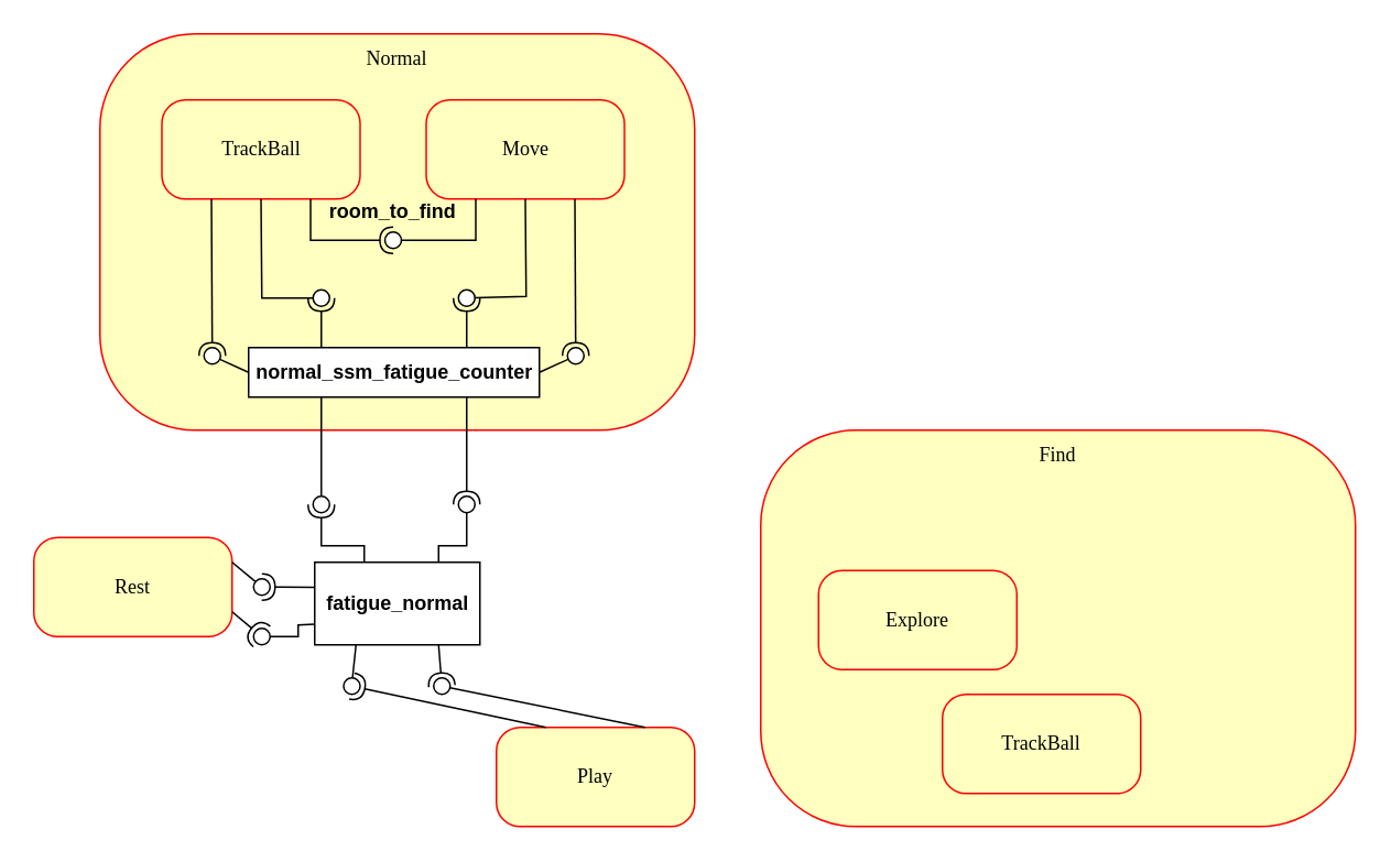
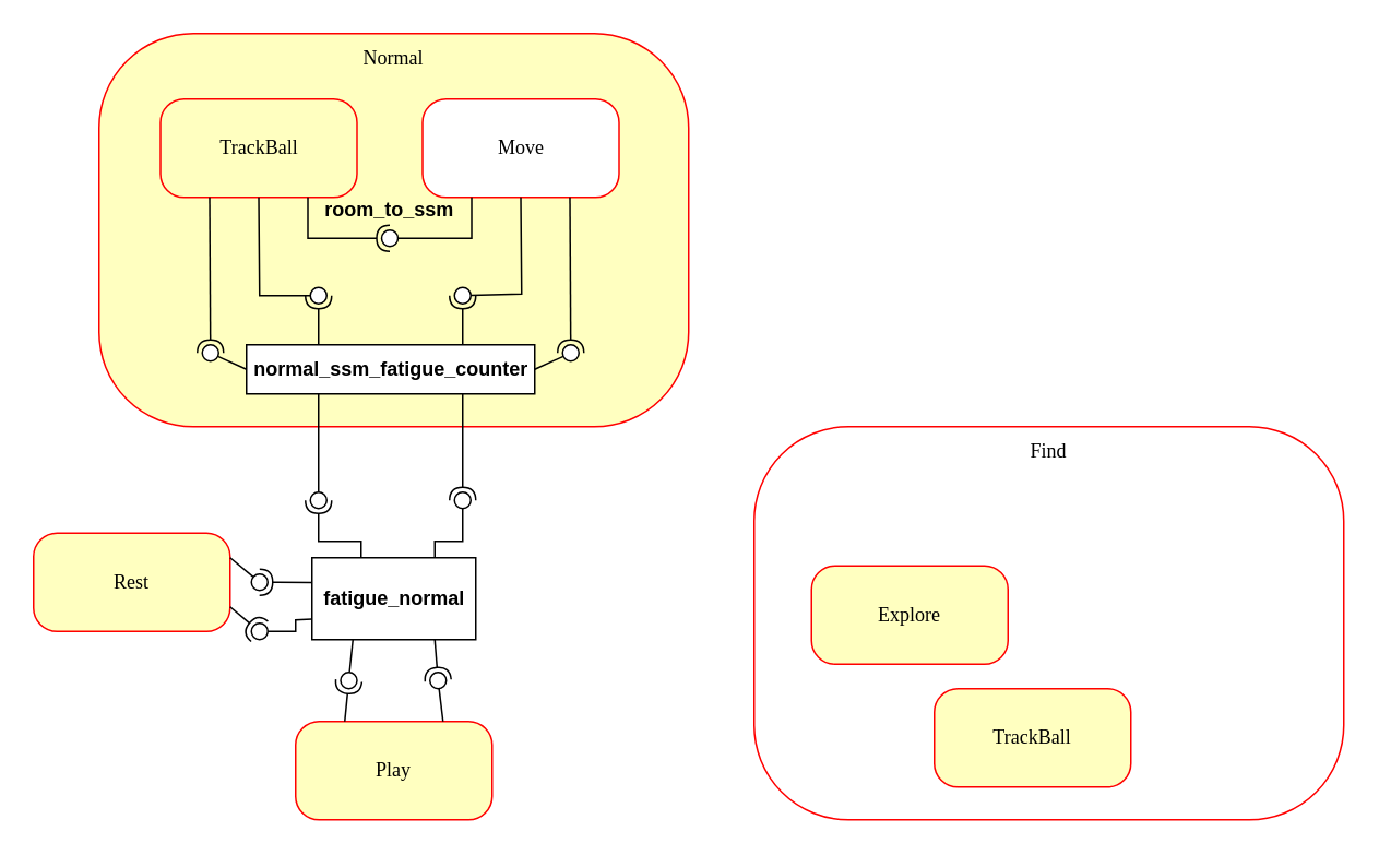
  <mxCell id="0" />
  <mxCell id="1" parent="0" />
  <mxCell id="2" value="Rest" style="rounded=1;whiteSpace=wrap;html=1;arcSize=24;fillColor=#ffffc0;strokeColor=#ff0000;shadow=0;comic=0;labelBackgroundColor=none;fontFamily=Verdana;fontSize=12;fontColor=#000000;align=center;" parent="1" vertex="1"><mxGeometry x="20" y="325" width="120" height="60" as="geometry" /></mxCell>
- <mxCell id="3" value="Play" style="rounded=1;whiteSpace=wrap;html=1;arcSize=24;fillColor=#ffffc0;strokeColor=#ff0000;shadow=0;comic=0;labelBackgroundColor=none;fontFamily=Verdana;fontSize=12;fontColor=#000000;align=center;" parent="1" vertex="1"><mxGeometry x="300" y="440" width="120" height="60" as="geometry" /></mxCell>
+ <mxCell id="3" value="Play" style="rounded=1;whiteSpace=wrap;html=1;arcSize=24;fillColor=#ffffc0;strokeColor=#ff0000;shadow=0;comic=0;labelBackgroundColor=none;fontFamily=Verdana;fontSize=12;fontColor=#000000;align=center;" parent="1" vertex="1"><mxGeometry x="180" y="440" width="120" height="60" as="geometry" /></mxCell>
  <mxCell id="4" value="Normal" style="rounded=1;whiteSpace=wrap;html=1;arcSize=24;fillColor=#ffffc0;strokeColor=#ff0000;shadow=0;comic=0;labelBackgroundColor=none;fontFamily=Verdana;fontSize=12;fontColor=#000000;align=center;spacingLeft=0;spacingBottom=210;" vertex="1" parent="1"><mxGeometry x="60" y="20" width="360" height="240" as="geometry" /></mxCell>
  <mxCell id="5" value="TrackBall" style="rounded=1;whiteSpace=wrap;html=1;arcSize=24;fillColor=#ffffc0;strokeColor=#ff0000;shadow=0;comic=0;labelBackgroundColor=none;fontFamily=Verdana;fontSize=12;fontColor=#000000;align=center;" vertex="1" parent="1"><mxGeometry x="97.5" y="60" width="120" height="60" as="geometry" /></mxCell>
- <mxCell id="6" value="Move" style="rounded=1;whiteSpace=wrap;html=1;arcSize=24;fillColor=#ffffc0;strokeColor=#ff0000;shadow=0;comic=0;labelBackgroundColor=none;fontFamily=Verdana;fontSize=12;fontColor=#000000;align=center;" vertex="1" parent="1"><mxGeometry x="257.5" y="60" width="120" height="60" as="geometry" /></mxCell>
+ <mxCell id="6" value="Move" style="rounded=1;whiteSpace=wrap;html=1;arcSize=24;fillColor=#ffffff;strokeColor=#ff0000;shadow=0;comic=0;labelBackgroundColor=none;fontFamily=Verdana;fontSize=12;fontColor=#000000;align=center;" vertex="1" parent="1"><mxGeometry x="257.5" y="60" width="120" height="60" as="geometry" /></mxCell>
  <mxCell id="7" value="" style="rounded=0;orthogonalLoop=1;jettySize=auto;html=1;endArrow=none;endFill=0;exitX=0.25;exitY=1;exitDx=0;exitDy=0;" edge="1" target="9" parent="1" source="6"><mxGeometry relative="1" as="geometry"><mxPoint x="217.5" y="140" as="sourcePoint" /><Array as="points"><mxPoint x="287.5" y="145" /></Array></mxGeometry></mxCell>
  <mxCell id="8" value="" style="rounded=0;orthogonalLoop=1;jettySize=auto;html=1;endArrow=halfCircle;endFill=0;entryX=0.5;entryY=0.5;entryDx=0;entryDy=0;endSize=6;strokeWidth=1;exitX=0.75;exitY=1;exitDx=0;exitDy=0;" edge="1" target="9" parent="1" source="5"><mxGeometry relative="1" as="geometry"><mxPoint x="257.5" y="140" as="sourcePoint" /><Array as="points"><mxPoint x="187.5" y="145" /></Array></mxGeometry></mxCell>
  <mxCell id="9" value="" style="ellipse;whiteSpace=wrap;html=1;fontFamily=Helvetica;fontSize=12;fontColor=#000000;align=center;strokeColor=#000000;fillColor=#ffffff;points=[];aspect=fixed;resizable=0;" vertex="1" parent="1"><mxGeometry x="232.5" y="140" width="10" height="10" as="geometry" /></mxCell>
- <mxCell id="10" value="room_to_find" style="text;align=center;fontStyle=1;verticalAlign=middle;spacingLeft=3;spacingRight=3;strokeColor=none;rotatable=0;points=[[0,0.5],[1,0.5]];portConstraint=eastwest;" vertex="1" parent="1"><mxGeometry x="197.5" y="114" width="80" height="26" as="geometry" /></mxCell>
+ <mxCell id="10" value="room_to_ssm" style="text;align=center;fontStyle=1;verticalAlign=middle;spacingLeft=3;spacingRight=3;strokeColor=none;rotatable=0;points=[[0,0.5],[1,0.5]];portConstraint=eastwest;" vertex="1" parent="1"><mxGeometry x="197.5" y="114" width="80" height="26" as="geometry" /></mxCell>
  <mxCell id="11" value="&lt;span style=&quot;font-weight: 700&quot;&gt;normal_ssm_fatigue_counter&lt;/span&gt;" style="html=1;" vertex="1" parent="1"><mxGeometry x="150" y="210" width="176" height="30" as="geometry" /></mxCell>
  <mxCell id="12" value="" style="rounded=0;orthogonalLoop=1;jettySize=auto;html=1;endArrow=none;endFill=0;exitX=0.5;exitY=1;exitDx=0;exitDy=0;" edge="1" target="14" parent="1" source="5"><mxGeometry relative="1" as="geometry"><mxPoint x="178" y="180" as="sourcePoint" /><Array as="points"><mxPoint x="158" y="180" /></Array></mxGeometry></mxCell>
  <mxCell id="13" value="" style="rounded=0;orthogonalLoop=1;jettySize=auto;html=1;endArrow=halfCircle;endFill=0;entryX=0.5;entryY=0.5;entryDx=0;entryDy=0;endSize=6;strokeWidth=1;exitX=0.25;exitY=0;exitDx=0;exitDy=0;" edge="1" target="14" parent="1" source="11"><mxGeometry relative="1" as="geometry"><mxPoint x="218" y="180" as="sourcePoint" /></mxGeometry></mxCell>
  <mxCell id="14" value="" style="ellipse;whiteSpace=wrap;html=1;fontFamily=Helvetica;fontSize=12;fontColor=#000000;align=center;strokeColor=#000000;fillColor=#ffffff;points=[];aspect=fixed;resizable=0;" vertex="1" parent="1"><mxGeometry x="189" y="175" width="10" height="10" as="geometry" /></mxCell>
  <mxCell id="15" value="" style="rounded=0;orthogonalLoop=1;jettySize=auto;html=1;endArrow=none;endFill=0;exitX=0;exitY=0.5;exitDx=0;exitDy=0;" edge="1" target="17" parent="1" source="11"><mxGeometry relative="1" as="geometry"><mxPoint x="98" y="215" as="sourcePoint" /></mxGeometry></mxCell>
  <mxCell id="16" value="" style="rounded=0;orthogonalLoop=1;jettySize=auto;html=1;endArrow=halfCircle;endFill=0;entryX=0.5;entryY=0.5;entryDx=0;entryDy=0;endSize=6;strokeWidth=1;exitX=0.25;exitY=1;exitDx=0;exitDy=0;" edge="1" target="17" parent="1" source="5"><mxGeometry relative="1" as="geometry"><mxPoint x="138" y="215" as="sourcePoint" /></mxGeometry></mxCell>
  <mxCell id="17" value="" style="ellipse;whiteSpace=wrap;html=1;fontFamily=Helvetica;fontSize=12;fontColor=#000000;align=center;strokeColor=#000000;fillColor=#ffffff;points=[];aspect=fixed;resizable=0;" vertex="1" parent="1"><mxGeometry x="123" y="210" width="10" height="10" as="geometry" /></mxCell>
  <mxCell id="18" value="" style="rounded=0;orthogonalLoop=1;jettySize=auto;html=1;endArrow=none;endFill=0;exitX=1;exitY=0.5;exitDx=0;exitDy=0;" edge="1" target="20" parent="1" source="11"><mxGeometry relative="1" as="geometry"><mxPoint x="345" y="215" as="sourcePoint" /></mxGeometry></mxCell>
  <mxCell id="19" value="" style="rounded=0;orthogonalLoop=1;jettySize=auto;html=1;endArrow=halfCircle;endFill=0;entryX=0.5;entryY=0.5;entryDx=0;entryDy=0;endSize=6;strokeWidth=1;exitX=0.75;exitY=1;exitDx=0;exitDy=0;" edge="1" target="20" parent="1" source="6"><mxGeometry relative="1" as="geometry"><mxPoint x="385" y="215" as="sourcePoint" /></mxGeometry></mxCell>
  <mxCell id="20" value="" style="ellipse;whiteSpace=wrap;html=1;fontFamily=Helvetica;fontSize=12;fontColor=#000000;align=center;strokeColor=#000000;fillColor=#ffffff;points=[];aspect=fixed;resizable=0;" vertex="1" parent="1"><mxGeometry x="343" y="210" width="10" height="10" as="geometry" /></mxCell>
  <mxCell id="21" value="" style="rounded=0;orthogonalLoop=1;jettySize=auto;html=1;endArrow=none;endFill=0;exitX=0.5;exitY=1;exitDx=0;exitDy=0;" edge="1" target="23" parent="1" source="6"><mxGeometry relative="1" as="geometry"><mxPoint x="258" y="180" as="sourcePoint" /><Array as="points"><mxPoint x="318" y="179" /></Array></mxGeometry></mxCell>
  <mxCell id="22" value="" style="rounded=0;orthogonalLoop=1;jettySize=auto;html=1;endArrow=halfCircle;endFill=0;entryX=0.5;entryY=0.5;entryDx=0;entryDy=0;endSize=6;strokeWidth=1;exitX=0.75;exitY=0;exitDx=0;exitDy=0;" edge="1" target="23" parent="1" source="11"><mxGeometry relative="1" as="geometry"><mxPoint x="298" y="180" as="sourcePoint" /></mxGeometry></mxCell>
  <mxCell id="23" value="" style="ellipse;whiteSpace=wrap;html=1;fontFamily=Helvetica;fontSize=12;fontColor=#000000;align=center;strokeColor=#000000;fillColor=#ffffff;points=[];aspect=fixed;resizable=0;" vertex="1" parent="1"><mxGeometry x="277" y="175" width="10" height="10" as="geometry" /></mxCell>
  <mxCell id="24" value="" style="rounded=0;orthogonalLoop=1;jettySize=auto;html=1;endArrow=none;endFill=0;exitX=0.25;exitY=1;exitDx=0;exitDy=0;" edge="1" target="26" parent="1" source="11"><mxGeometry relative="1" as="geometry"><mxPoint x="174" y="305" as="sourcePoint" /></mxGeometry></mxCell>
  <mxCell id="25" value="" style="rounded=0;orthogonalLoop=1;jettySize=auto;html=1;endArrow=halfCircle;endFill=0;entryX=0.5;entryY=0.5;entryDx=0;entryDy=0;endSize=6;strokeWidth=1;" edge="1" target="26" parent="1"><mxGeometry relative="1" as="geometry"><mxPoint x="220" y="350" as="sourcePoint" /><Array as="points"><mxPoint x="220" y="330" /><mxPoint x="194" y="330" /></Array></mxGeometry></mxCell>
  <mxCell id="26" value="" style="ellipse;whiteSpace=wrap;html=1;fontFamily=Helvetica;fontSize=12;fontColor=#000000;align=center;strokeColor=#000000;fillColor=#ffffff;points=[];aspect=fixed;resizable=0;" vertex="1" parent="1"><mxGeometry x="189" y="300" width="10" height="10" as="geometry" /></mxCell>
  <mxCell id="27" value="" style="rounded=0;orthogonalLoop=1;jettySize=auto;html=1;endArrow=none;endFill=0;exitX=0.75;exitY=0;exitDx=0;exitDy=0;" edge="1" target="29" parent="1" source="30"><mxGeometry relative="1" as="geometry"><mxPoint x="262" y="305" as="sourcePoint" /><Array as="points"><mxPoint x="265" y="330" /><mxPoint x="282" y="330" /></Array></mxGeometry></mxCell>
  <mxCell id="28" value="" style="rounded=0;orthogonalLoop=1;jettySize=auto;html=1;endArrow=halfCircle;endFill=0;entryX=0.5;entryY=0.5;entryDx=0;entryDy=0;endSize=6;strokeWidth=1;exitX=0.75;exitY=1;exitDx=0;exitDy=0;" edge="1" target="29" parent="1" source="11"><mxGeometry relative="1" as="geometry"><mxPoint x="302" y="305" as="sourcePoint" /></mxGeometry></mxCell>
  <mxCell id="29" value="" style="ellipse;whiteSpace=wrap;html=1;fontFamily=Helvetica;fontSize=12;fontColor=#000000;align=center;strokeColor=#000000;fillColor=#ffffff;points=[];aspect=fixed;resizable=0;" vertex="1" parent="1"><mxGeometry x="277" y="300" width="10" height="10" as="geometry" /></mxCell>
  <mxCell id="30" value="&lt;span style=&quot;font-weight: 700&quot;&gt;fatigue_normal&lt;/span&gt;" style="html=1;" vertex="1" parent="1"><mxGeometry x="190" y="340" width="100" height="50" as="geometry" /></mxCell>
- <mxCell id="31" value="Find" style="rounded=1;whiteSpace=wrap;html=1;arcSize=24;fillColor=#ffffc0;strokeColor=#ff0000;shadow=0;comic=0;labelBackgroundColor=none;fontFamily=Verdana;fontSize=12;fontColor=#000000;align=center;spacingLeft=0;spacingBottom=210;" vertex="1" parent="1"><mxGeometry x="460" y="260" width="360" height="240" as="geometry" /></mxCell>
+ <mxCell id="31" value="Find" style="rounded=1;whiteSpace=wrap;html=1;arcSize=24;fillColor=#ffffff;strokeColor=#ff0000;shadow=0;comic=0;labelBackgroundColor=none;fontFamily=Verdana;fontSize=12;fontColor=#000000;align=center;spacingLeft=0;spacingBottom=210;" vertex="1" parent="1"><mxGeometry x="460" y="260" width="360" height="240" as="geometry" /></mxCell>
  <mxCell id="32" value="Explore" style="rounded=1;whiteSpace=wrap;html=1;arcSize=24;fillColor=#ffffc0;strokeColor=#ff0000;shadow=0;comic=0;labelBackgroundColor=none;fontFamily=Verdana;fontSize=12;fontColor=#000000;align=center;" vertex="1" parent="1"><mxGeometry x="495" y="345" width="120" height="60" as="geometry" /></mxCell>
  <mxCell id="33" value="TrackBall" style="rounded=1;whiteSpace=wrap;html=1;arcSize=24;fillColor=#ffffc0;strokeColor=#ff0000;shadow=0;comic=0;labelBackgroundColor=none;fontFamily=Verdana;fontSize=12;fontColor=#000000;align=center;" vertex="1" parent="1"><mxGeometry x="570" y="420" width="120" height="60" as="geometry" /></mxCell>
  <mxCell id="34" value="" style="rounded=0;orthogonalLoop=1;jettySize=auto;html=1;endArrow=none;endFill=0;exitX=1;exitY=0.25;exitDx=0;exitDy=0;" edge="1" target="36" parent="1" source="2"><mxGeometry relative="1" as="geometry"><mxPoint x="138" y="352" as="sourcePoint" /></mxGeometry></mxCell>
  <mxCell id="35" value="" style="rounded=0;orthogonalLoop=1;jettySize=auto;html=1;endArrow=halfCircle;endFill=0;entryX=0.5;entryY=0.5;entryDx=0;entryDy=0;endSize=6;strokeWidth=1;exitX=-0.003;exitY=0.304;exitDx=0;exitDy=0;exitPerimeter=0;" edge="1" target="36" parent="1" source="30"><mxGeometry relative="1" as="geometry"><mxPoint x="178" y="352" as="sourcePoint" /></mxGeometry></mxCell>
  <mxCell id="36" value="" style="ellipse;whiteSpace=wrap;html=1;fontFamily=Helvetica;fontSize=12;fontColor=#000000;align=center;strokeColor=#000000;fillColor=#ffffff;points=[];aspect=fixed;resizable=0;" vertex="1" parent="1"><mxGeometry x="153" y="350" width="10" height="10" as="geometry" /></mxCell>
  <mxCell id="37" value="" style="rounded=0;orthogonalLoop=1;jettySize=auto;html=1;endArrow=none;endFill=0;exitX=0;exitY=0.75;exitDx=0;exitDy=0;" edge="1" target="39" parent="1" source="30"><mxGeometry relative="1" as="geometry"><mxPoint x="138" y="380" as="sourcePoint" /><Array as="points"><mxPoint x="180" y="378" /><mxPoint x="180" y="385" /></Array></mxGeometry></mxCell>
  <mxCell id="38" value="" style="rounded=0;orthogonalLoop=1;jettySize=auto;html=1;endArrow=halfCircle;endFill=0;entryX=0.5;entryY=0.5;entryDx=0;entryDy=0;endSize=6;strokeWidth=1;exitX=1;exitY=0.75;exitDx=0;exitDy=0;" edge="1" target="39" parent="1" source="2"><mxGeometry relative="1" as="geometry"><mxPoint x="178" y="380" as="sourcePoint" /></mxGeometry></mxCell>
  <mxCell id="39" value="" style="ellipse;whiteSpace=wrap;html=1;fontFamily=Helvetica;fontSize=12;fontColor=#000000;align=center;strokeColor=#000000;fillColor=#ffffff;points=[];aspect=fixed;resizable=0;" vertex="1" parent="1"><mxGeometry x="153" y="380" width="10" height="10" as="geometry" /></mxCell>
  <mxCell id="40" value="" style="rounded=0;orthogonalLoop=1;jettySize=auto;html=1;endArrow=none;endFill=0;exitX=0.25;exitY=1;exitDx=0;exitDy=0;" edge="1" target="42" parent="1" source="30"><mxGeometry relative="1" as="geometry"><mxPoint x="198" y="415" as="sourcePoint" /></mxGeometry></mxCell>
  <mxCell id="41" value="" style="rounded=0;orthogonalLoop=1;jettySize=auto;html=1;endArrow=halfCircle;endFill=0;entryX=0.5;entryY=0.5;entryDx=0;entryDy=0;endSize=6;strokeWidth=1;exitX=0.25;exitY=0;exitDx=0;exitDy=0;" edge="1" target="42" parent="1" source="3"><mxGeometry relative="1" as="geometry"><mxPoint x="238" y="415" as="sourcePoint" /></mxGeometry></mxCell>
  <mxCell id="42" value="" style="ellipse;whiteSpace=wrap;html=1;fontFamily=Helvetica;fontSize=12;fontColor=#000000;align=center;strokeColor=#000000;fillColor=#ffffff;points=[];aspect=fixed;resizable=0;" vertex="1" parent="1"><mxGeometry x="207.5" y="410" width="10" height="10" as="geometry" /></mxCell>
  <mxCell id="43" value="" style="rounded=0;orthogonalLoop=1;jettySize=auto;html=1;endArrow=none;endFill=0;exitX=0.75;exitY=0;exitDx=0;exitDy=0;" edge="1" target="45" parent="1" source="3"><mxGeometry relative="1" as="geometry"><mxPoint x="243" y="415" as="sourcePoint" /></mxGeometry></mxCell>
  <mxCell id="44" value="" style="rounded=0;orthogonalLoop=1;jettySize=auto;html=1;endArrow=halfCircle;endFill=0;entryX=0.5;entryY=0.5;entryDx=0;entryDy=0;endSize=6;strokeWidth=1;exitX=0.75;exitY=1;exitDx=0;exitDy=0;" edge="1" target="45" parent="1" source="30"><mxGeometry relative="1" as="geometry"><mxPoint x="283" y="415" as="sourcePoint" /></mxGeometry></mxCell>
  <mxCell id="45" value="" style="ellipse;whiteSpace=wrap;html=1;fontFamily=Helvetica;fontSize=12;fontColor=#000000;align=center;strokeColor=#000000;fillColor=#ffffff;points=[];aspect=fixed;resizable=0;" vertex="1" parent="1"><mxGeometry x="262" y="410" width="10" height="10" as="geometry" /></mxCell>
